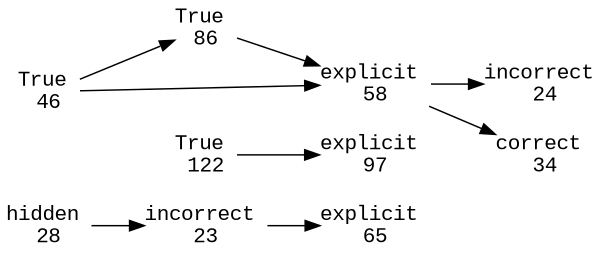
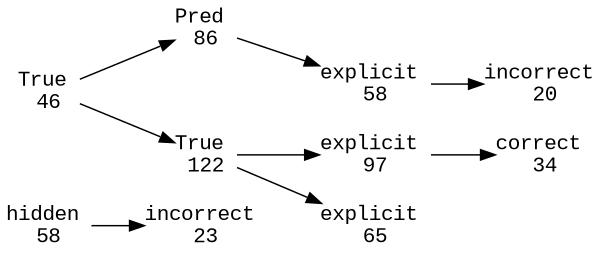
  digraph {
    fontname="Liberation Mono"
    rankdir=LR
    node [fontname="Liberation Mono" shape=plain]
    edge [fontname="Liberation Mono"]
    n1 [label="True \n46"]
-   n2 [label="True \n86"]
+   n2 [label="Pred \n86"]
    n3 [label="True \n122"]
    n4 [label="explicit \n58"]
    n5 [label="explicit \n97"]
    n6 [label="explicit \n65"]
    n7 [label="correct \n34"]
-   n8 [label="incorrect \n24"]
-   n9 [label="hidden \n28"]
+   n8 [label="incorrect \n20"]
+   n9 [label="hidden \n58"]
    n10 [label="incorrect \n23"]
    n1 -> n2
-   n1 -> n4
+   n1 -> n3
    n2 -> n4
    n3 -> n5
-   n10 -> n6
-   n4 -> n7
+   n3 -> n6
+   n5 -> n7
    n4 -> n8
    n9 -> n10
  }
